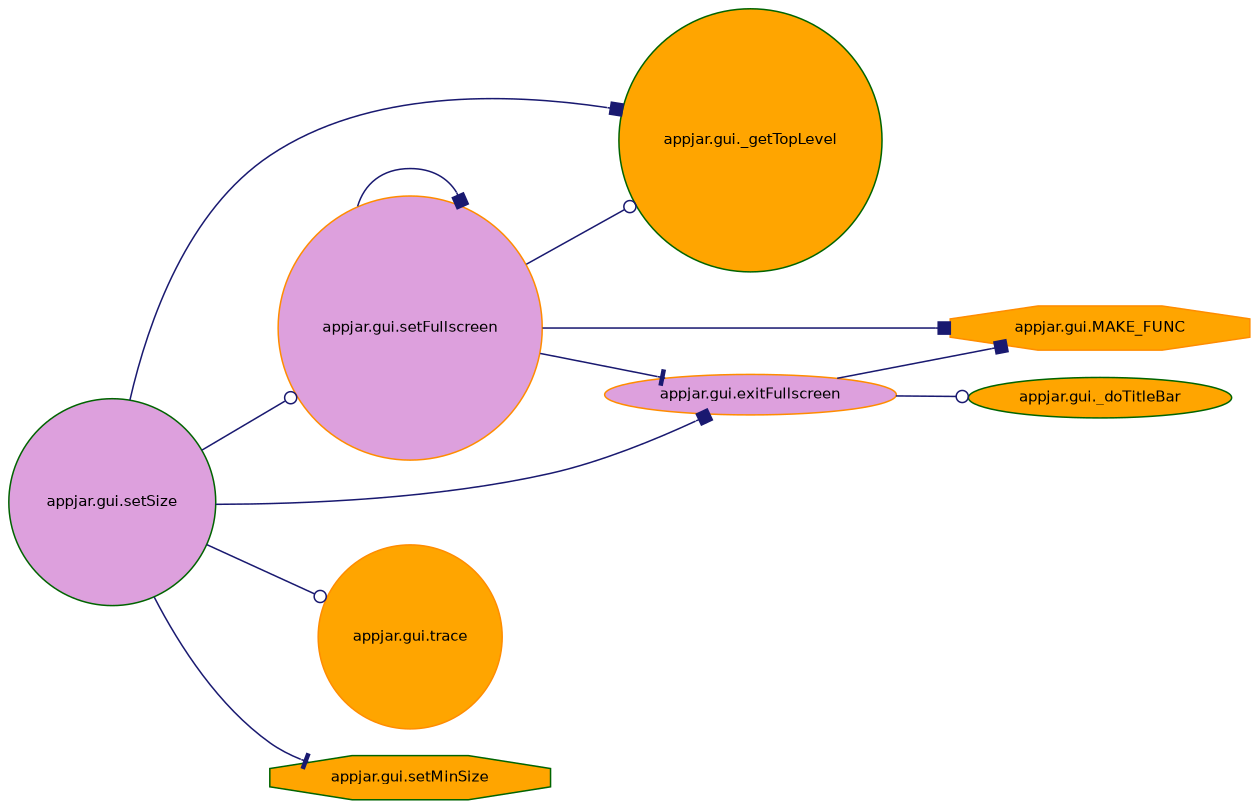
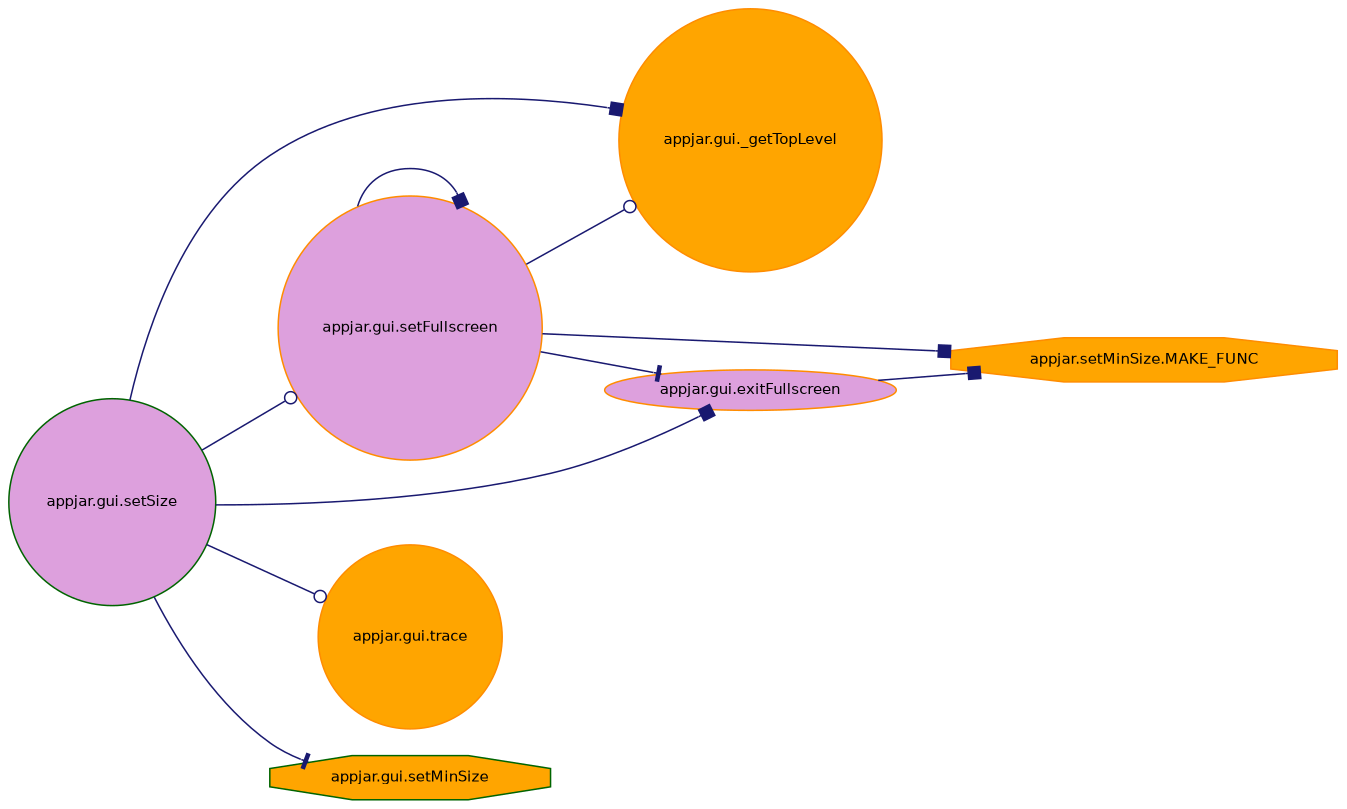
  digraph {
    rankdir=LR
    node [color=darkorange fillcolor=orange fontname=Helvetica fontsize=10 shape=circle style=filled]
    edge [arrowhead=box color=midnightblue fontname=Helvetica fontsize=10 labelfontname=Helvetica labelfontsize=10 style=solid]
    n1 [color=darkgreen fillcolor=plum fontcolor=black height=0.2 label="appjar.gui.setSize" width=0.4]
-   n2 [color=darkgreen height=0.2 label="appjar.gui._getTopLevel" width=0.4]
+   n2 [height=0.2 label="appjar.gui._getTopLevel" width=0.4]
    n3 [fillcolor=plum height=0.2 label="appjar.gui.setFullscreen" width=0.4]
    n4 [fillcolor=plum height=0.2 label="appjar.gui.exitFullscreen" shape=ellipse width=0.4]
    n5 [height=0.2 label="appjar.gui.trace" width=0.4]
    n6 [color=darkgreen height=0.2 label="appjar.gui.setMinSize" shape=octagon width=0.4]
-   n7 [height=0.2 label="appjar.gui.MAKE_FUNC" shape=octagon width=0.4]
-   n8 [color=darkgreen height=0.2 label="appjar.gui._doTitleBar" shape=ellipse width=0.4]
+   n7 [height=0.2 label="appjar.setMinSize.MAKE_FUNC" shape=octagon width=0.4]
    n1 -> n2
    n1 -> n3 [arrowhead=odot]
    n1 -> n4
    n1 -> n5 [arrowhead=odot]
    n1 -> n6 [arrowhead=tee]
    n3 -> n2 [arrowhead=odot]
    n3 -> n3
    n3 -> n4 [arrowhead=tee]
    n3 -> n7
    n4 -> n7
-   n4 -> n8 [arrowhead=odot]
  }
